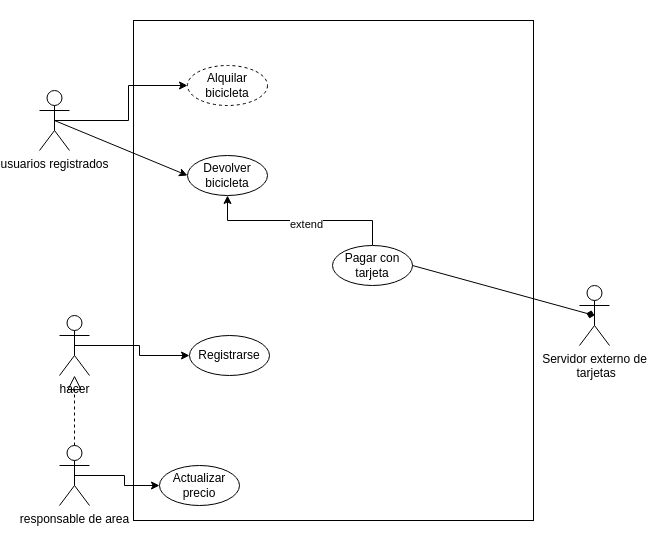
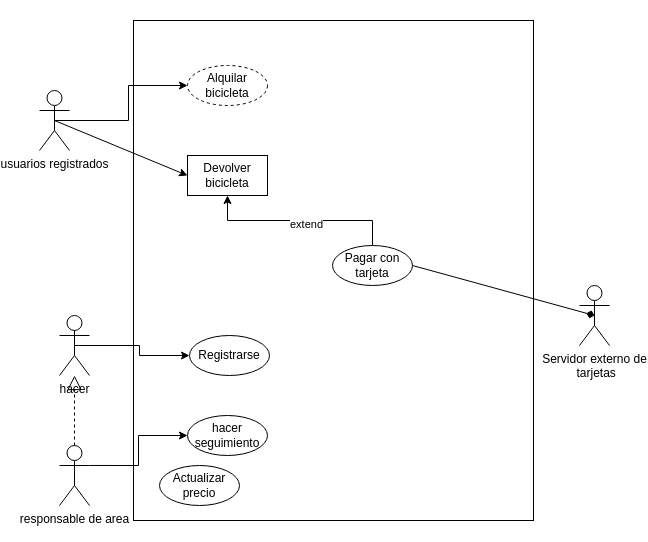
  <mxCell id="0" />
  <mxCell id="1" parent="0" />
  <mxCell id="2" value="" style="rounded=0;whiteSpace=wrap;html=1;movable=0;resizable=0;rotatable=0;deletable=0;editable=0;locked=1;connectable=0;" parent="1" vertex="1"><mxGeometry x="114" y="20" width="400" height="500" as="geometry" /></mxCell>
  <mxCell id="3" style="edgeStyle=orthogonalEdgeStyle;rounded=0;orthogonalLoop=1;jettySize=auto;html=1;exitX=0.5;exitY=0.5;exitDx=0;exitDy=0;exitPerimeter=0;entryX=0;entryY=0.5;entryDx=0;entryDy=0;" parent="1" source="5" target="11" edge="1"><mxGeometry relative="1" as="geometry" /></mxCell>
  <mxCell id="4" style="rounded=0;orthogonalLoop=1;jettySize=auto;html=1;entryX=0;entryY=0.5;entryDx=0;entryDy=0;" parent="1" target="12" edge="1"><mxGeometry relative="1" as="geometry"><mxPoint x="35" y="120" as="sourcePoint" /></mxGeometry></mxCell>
  <mxCell id="5" value="usuarios registrados" style="shape=umlActor;verticalLabelPosition=bottom;verticalAlign=top;html=1;outlineConnect=0;" parent="1" vertex="1"><mxGeometry x="20" y="90" width="30" height="60" as="geometry" /></mxCell>
  <mxCell id="6" style="edgeStyle=orthogonalEdgeStyle;rounded=0;orthogonalLoop=1;jettySize=auto;html=1;exitX=0.5;exitY=0.5;exitDx=0;exitDy=0;exitPerimeter=0;entryX=0;entryY=0.5;entryDx=0;entryDy=0;" parent="1" source="7" target="20" edge="1"><mxGeometry relative="1" as="geometry" /></mxCell>
  <mxCell id="7" value="hacer" style="shape=umlActor;verticalLabelPosition=bottom;verticalAlign=top;html=1;outlineConnect=0;" parent="1" vertex="1"><mxGeometry x="40" y="315" width="30" height="60" as="geometry" /></mxCell>
- <mxCell id="8" style="edgeStyle=orthogonalEdgeStyle;rounded=0;orthogonalLoop=1;jettySize=auto;html=1;exitX=0.5;exitY=0.5;exitDx=0;exitDy=0;exitPerimeter=0;entryX=0;entryY=0.5;entryDx=0;entryDy=0;" parent="1" source="10" target="18" edge="1"><mxGeometry relative="1" as="geometry" /></mxCell>
+ <mxCell id="9" style="edgeStyle=orthogonalEdgeStyle;rounded=0;orthogonalLoop=1;jettySize=auto;html=1;exitX=1;exitY=0.333;exitDx=0;exitDy=0;exitPerimeter=0;entryX=0;entryY=0.5;entryDx=0;entryDy=0;" edge="1" parent="1" source="10" target="21"><mxGeometry relative="1" as="geometry" /></mxCell>
  <mxCell id="10" value="responsable de area" style="shape=umlActor;verticalLabelPosition=bottom;verticalAlign=top;html=1;outlineConnect=0;" parent="1" vertex="1"><mxGeometry x="40" y="445" width="30" height="60" as="geometry" /></mxCell>
  <mxCell id="11" value="Alquilar bicicleta" style="ellipse;whiteSpace=wrap;html=1;dashed=1;" parent="1" vertex="1"><mxGeometry x="168" y="65" width="80" height="40" as="geometry" /></mxCell>
- <mxCell id="12" value="Devolver bicicleta" style="ellipse;whiteSpace=wrap;html=1;" parent="1" vertex="1"><mxGeometry x="168" y="155" width="80" height="40" as="geometry" /></mxCell>
+ <mxCell id="12" value="Devolver bicicleta" style="whiteSpace=wrap;html=1;rounded=0;" parent="1" vertex="1"><mxGeometry x="168" y="155" width="80" height="40" as="geometry" /></mxCell>
  <mxCell id="13" style="edgeStyle=orthogonalEdgeStyle;rounded=0;orthogonalLoop=1;jettySize=auto;html=1;exitX=0.5;exitY=0;exitDx=0;exitDy=0;entryX=0.5;entryY=1;entryDx=0;entryDy=0;" parent="1" source="15" target="12" edge="1"><mxGeometry relative="1" as="geometry" /></mxCell>
  <mxCell id="14" value="extend" style="edgeLabel;html=1;align=center;verticalAlign=middle;resizable=0;points=[];" parent="13" vertex="1" connectable="0"><mxGeometry x="-0.056" y="3" relative="1" as="geometry"><mxPoint as="offset" /></mxGeometry></mxCell>
  <mxCell id="15" value="Pagar con tarjeta" style="ellipse;whiteSpace=wrap;html=1;" parent="1" vertex="1"><mxGeometry x="313" y="245" width="80" height="40" as="geometry" /></mxCell>
  <mxCell id="16" value="Servidor externo de&lt;div&gt;&amp;nbsp;tarjetas&lt;/div&gt;" style="shape=umlActor;verticalLabelPosition=bottom;verticalAlign=top;html=1;" parent="1" vertex="1"><mxGeometry x="560" y="285" width="30" height="60" as="geometry" /></mxCell>
  <mxCell id="17" value="" style="endArrow=diamond;html=1;rounded=0;entryX=0.5;entryY=0.5;entryDx=0;entryDy=0;entryPerimeter=0;exitX=1;exitY=0.5;exitDx=0;exitDy=0;" parent="1" source="15" target="16" edge="1"><mxGeometry width="50" height="50" relative="1" as="geometry"><mxPoint x="370" y="325" as="sourcePoint" /><mxPoint x="420" y="275" as="targetPoint" /></mxGeometry></mxCell>
  <mxCell id="18" value="Actualizar precio" style="ellipse;whiteSpace=wrap;html=1;" parent="1" vertex="1"><mxGeometry x="140" y="465" width="80" height="40" as="geometry" /></mxCell>
  <mxCell id="19" value="" style="endArrow=block;dashed=1;endFill=0;endSize=12;html=1;rounded=0;exitX=0.5;exitY=0;exitDx=0;exitDy=0;exitPerimeter=0;" parent="1" source="10" target="7" edge="1"><mxGeometry width="160" relative="1" as="geometry"><mxPoint x="-30" y="265" as="sourcePoint" /><mxPoint x="130" y="265" as="targetPoint" /></mxGeometry></mxCell>
  <mxCell id="20" value="Registrarse" style="ellipse;whiteSpace=wrap;html=1;" parent="1" vertex="1"><mxGeometry x="170" y="335" width="80" height="40" as="geometry" /></mxCell>
+ <mxCell id="21" value="hacer seguimiento" style="ellipse;whiteSpace=wrap;html=1;" vertex="1" parent="1"><mxGeometry x="168" y="415" width="80" height="40" as="geometry" /></mxCell>
